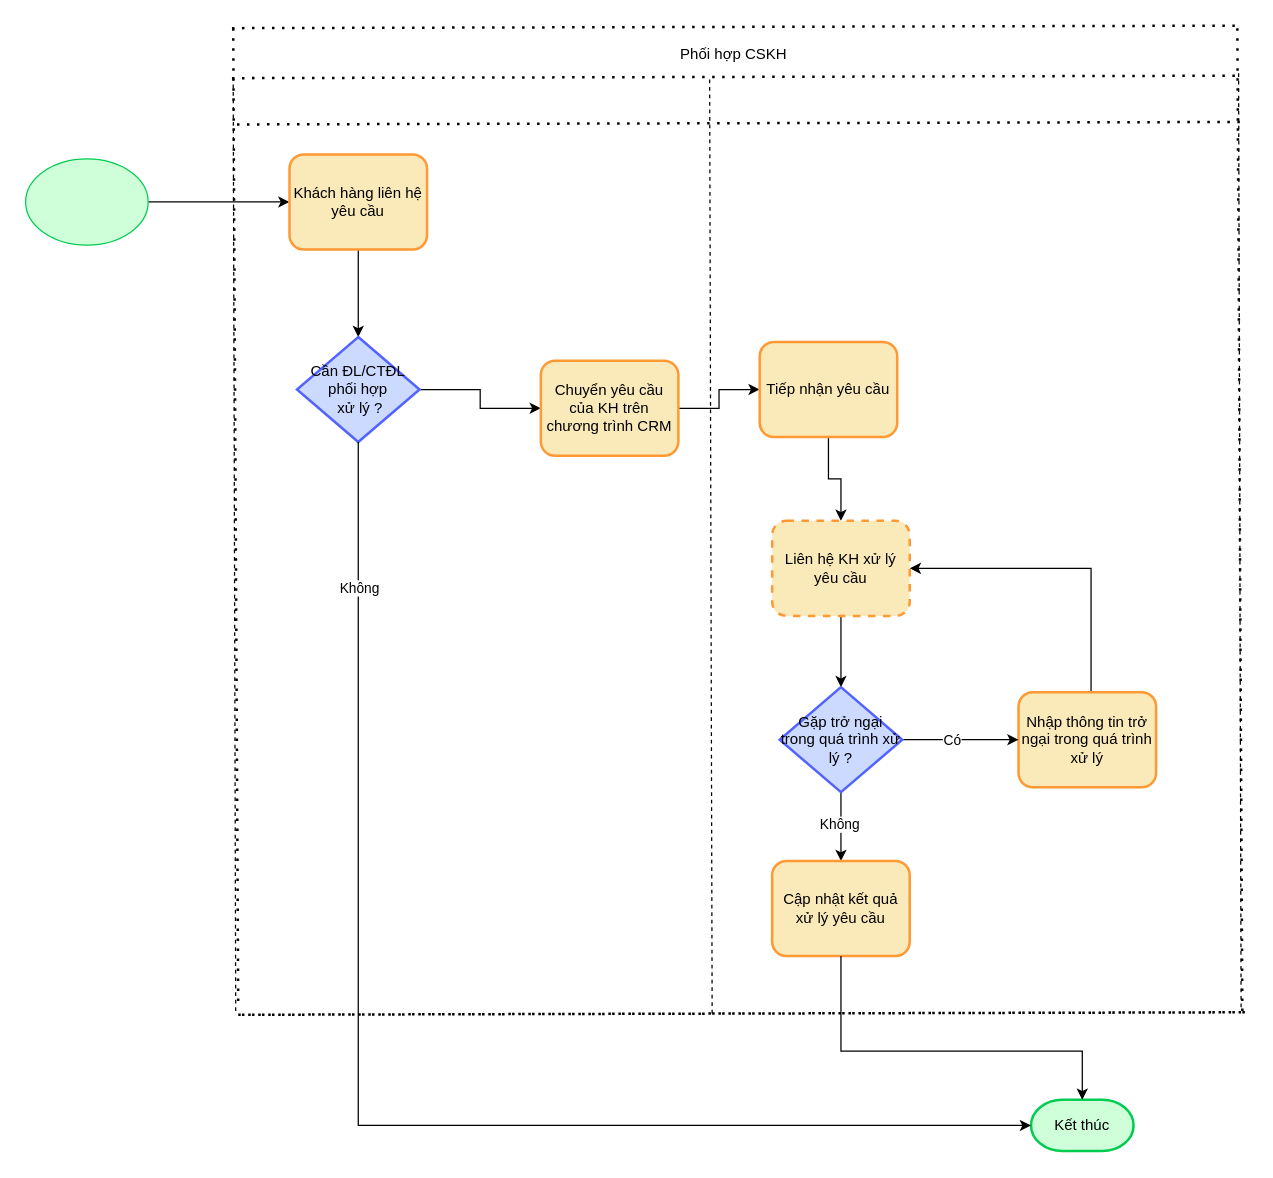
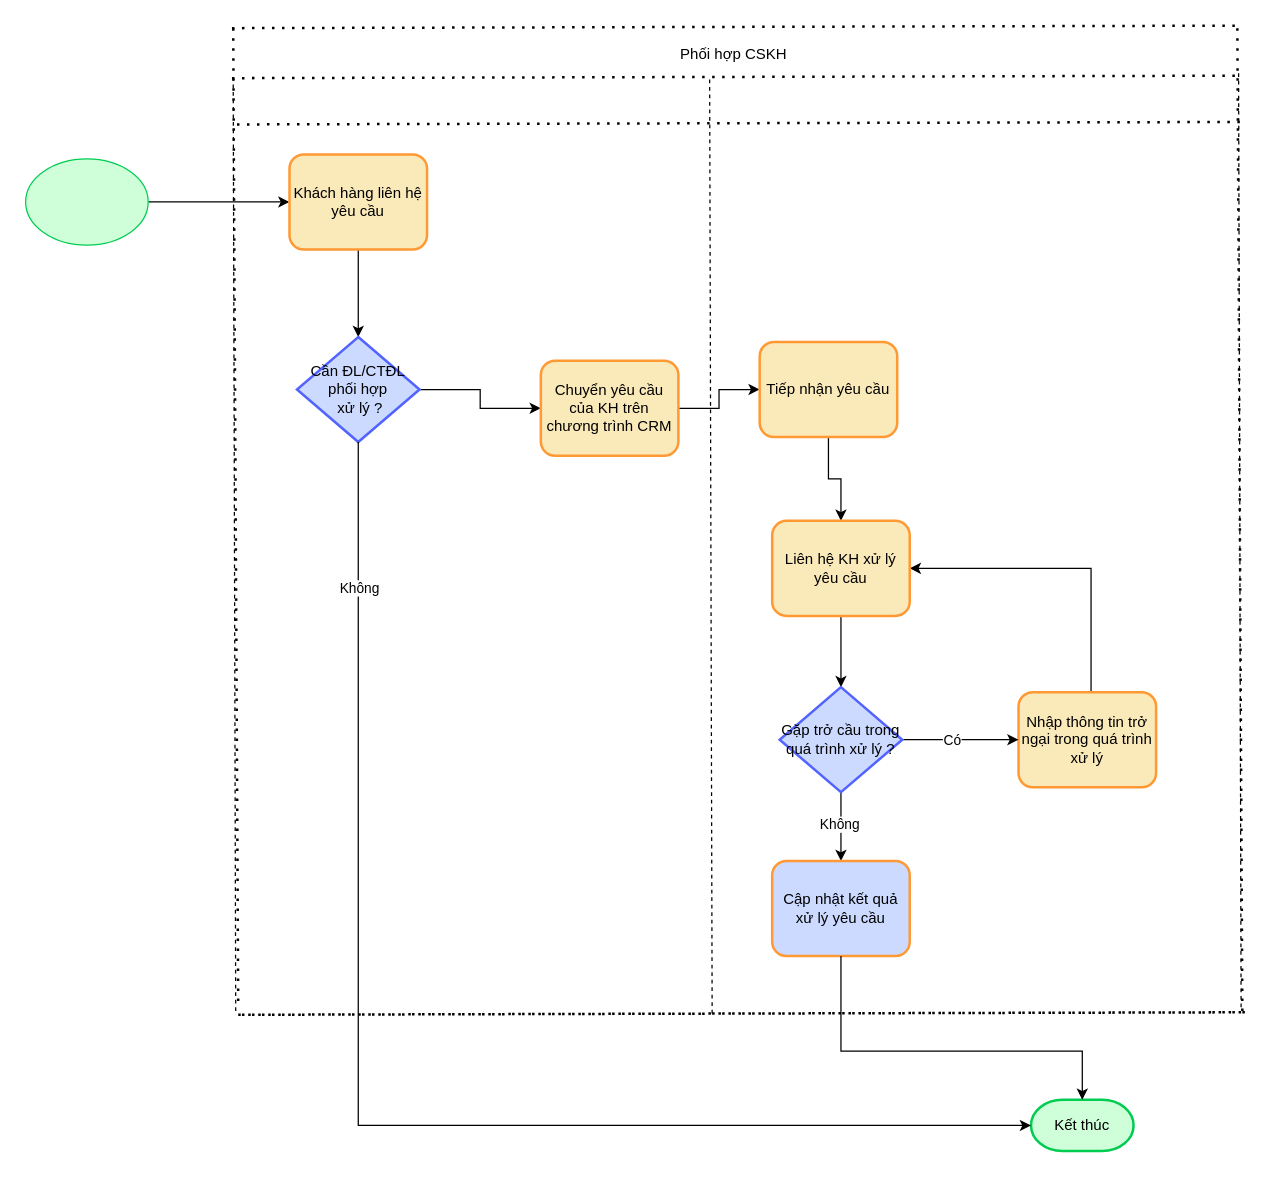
  <mxCell id="0" />
  <mxCell id="1" parent="0" />
  <mxCell id="2" value="" style="endArrow=none;dashed=1;html=1;dashPattern=1 3;strokeWidth=2;rounded=0;" edge="1" parent="1"><mxGeometry width="50" height="50" relative="1" as="geometry"><mxPoint x="185" y="22" as="sourcePoint" /><mxPoint x="988" y="20" as="targetPoint" /></mxGeometry></mxCell>
  <mxCell id="3" value="" style="endArrow=none;dashed=1;html=1;dashPattern=1 3;strokeWidth=2;rounded=0;" edge="1" parent="1"><mxGeometry width="50" height="50" relative="1" as="geometry"><mxPoint x="186" y="22" as="sourcePoint" /><mxPoint x="190" y="804" as="targetPoint" /></mxGeometry></mxCell>
  <mxCell id="4" value="" style="endArrow=none;dashed=1;html=1;rounded=0;" edge="1" parent="1"><mxGeometry width="50" height="50" relative="1" as="geometry"><mxPoint x="186" y="61" as="sourcePoint" /><mxPoint x="188" y="809" as="targetPoint" /></mxGeometry></mxCell>
  <mxCell id="5" value="Phối hợp CSKH" style="text;html=1;align=center;verticalAlign=middle;whiteSpace=wrap;rounded=0;" vertex="1" parent="1"><mxGeometry x="537" y="28" width="99" height="30" as="geometry" /></mxCell>
  <mxCell id="6" value="" style="endArrow=none;dashed=1;html=1;dashPattern=1 3;strokeWidth=2;rounded=0;" edge="1" parent="1"><mxGeometry width="50" height="50" relative="1" as="geometry"><mxPoint x="185" y="62" as="sourcePoint" /><mxPoint x="988" y="60" as="targetPoint" /></mxGeometry></mxCell>
  <mxCell id="7" value="" style="endArrow=none;dashed=1;html=1;dashPattern=1 3;strokeWidth=2;rounded=0;" edge="1" parent="1"><mxGeometry width="50" height="50" relative="1" as="geometry"><mxPoint x="189" y="99" as="sourcePoint" /><mxPoint x="992" y="97" as="targetPoint" /></mxGeometry></mxCell>
  <mxCell id="8" style="edgeStyle=orthogonalEdgeStyle;rounded=0;orthogonalLoop=1;jettySize=auto;html=1;" edge="1" parent="1" source="9" target="11"><mxGeometry relative="1" as="geometry" /></mxCell>
  <mxCell id="9" value="" style="ellipse;whiteSpace=wrap;html=1;strokeColor=#00CC52;fillColor=#CFFFD8;" vertex="1" parent="1"><mxGeometry x="20" y="126.5" width="98" height="69" as="geometry" /></mxCell>
  <mxCell id="10" style="edgeStyle=orthogonalEdgeStyle;rounded=0;orthogonalLoop=1;jettySize=auto;html=1;entryX=0.5;entryY=0;entryDx=0;entryDy=0;" edge="1" parent="1" source="11" target="13"><mxGeometry relative="1" as="geometry" /></mxCell>
  <mxCell id="11" value="Khách hàng liên hệ yêu cầu" style="rounded=1;whiteSpace=wrap;html=1;strokeColor=#FF9933;fillColor=#FAE9B9;strokeWidth=2;" vertex="1" parent="1"><mxGeometry x="231" y="123" width="110" height="76" as="geometry" /></mxCell>
  <mxCell id="12" style="edgeStyle=orthogonalEdgeStyle;rounded=0;orthogonalLoop=1;jettySize=auto;html=1;" edge="1" parent="1" source="13" target="15"><mxGeometry relative="1" as="geometry" /></mxCell>
  <mxCell id="13" value="Cần ĐL/CTĐL phối hợp&lt;div&gt;&amp;nbsp;xử lý ?&lt;/div&gt;" style="rhombus;whiteSpace=wrap;html=1;strokeWidth=2;strokeColor=#5263FF;fillColor=#CCDAFF;" vertex="1" parent="1"><mxGeometry x="237" y="269" width="98" height="84" as="geometry" /></mxCell>
  <mxCell id="14" value="" style="edgeStyle=orthogonalEdgeStyle;rounded=0;orthogonalLoop=1;jettySize=auto;html=1;" edge="1" parent="1" source="15" target="17"><mxGeometry relative="1" as="geometry" /></mxCell>
  <mxCell id="15" value="Chuyển yêu cầu của KH trên chương trình CRM" style="rounded=1;whiteSpace=wrap;html=1;strokeColor=#FF9933;fillColor=#FAE9B9;strokeWidth=2;" vertex="1" parent="1"><mxGeometry x="432" y="288" width="110" height="76" as="geometry" /></mxCell>
  <mxCell id="16" style="edgeStyle=orthogonalEdgeStyle;rounded=0;orthogonalLoop=1;jettySize=auto;html=1;" edge="1" parent="1" source="17" target="20"><mxGeometry relative="1" as="geometry" /></mxCell>
  <mxCell id="17" value="Tiếp nhận yêu cầu" style="rounded=1;whiteSpace=wrap;html=1;strokeColor=#FF9933;fillColor=#FAE9B9;strokeWidth=2;" vertex="1" parent="1"><mxGeometry x="607" y="273" width="110" height="76" as="geometry" /></mxCell>
  <mxCell id="18" style="edgeStyle=orthogonalEdgeStyle;rounded=0;orthogonalLoop=1;jettySize=auto;html=1;" edge="1" parent="1" source="20" target="26"><mxGeometry relative="1" as="geometry" /></mxCell>
  <mxCell id="19" style="edgeStyle=orthogonalEdgeStyle;rounded=0;orthogonalLoop=1;jettySize=auto;html=1;" edge="1" parent="1" source="21" target="20"><mxGeometry relative="1" as="geometry"><Array as="points"><mxPoint x="872" y="454" /></Array></mxGeometry></mxCell>
- <mxCell id="20" value="Liên hệ KH xử lý yêu cầu" style="rounded=1;whiteSpace=wrap;html=1;strokeColor=#FF9933;fillColor=#FAE9B9;strokeWidth=2;dashed=1;" vertex="1" parent="1"><mxGeometry x="617" y="416" width="110" height="76" as="geometry" /></mxCell>
+ <mxCell id="20" value="Liên hệ KH xử lý yêu cầu" style="rounded=1;whiteSpace=wrap;html=1;strokeColor=#FF9933;fillColor=#FAE9B9;strokeWidth=2;" vertex="1" parent="1"><mxGeometry x="617" y="416" width="110" height="76" as="geometry" /></mxCell>
  <mxCell id="21" value="Nhập thông tin trở ngại trong quá trình xử lý" style="rounded=1;whiteSpace=wrap;html=1;strokeColor=#FF9933;fillColor=#FAE9B9;strokeWidth=2;" vertex="1" parent="1"><mxGeometry x="814" y="553" width="110" height="76" as="geometry" /></mxCell>
  <mxCell id="22" style="edgeStyle=orthogonalEdgeStyle;rounded=0;orthogonalLoop=1;jettySize=auto;html=1;" edge="1" parent="1" source="26" target="27"><mxGeometry relative="1" as="geometry" /></mxCell>
  <mxCell id="23" value="Không" style="edgeLabel;html=1;align=center;verticalAlign=middle;resizable=0;points=[];" vertex="1" connectable="0" parent="22"><mxGeometry x="-0.082" y="-2" relative="1" as="geometry"><mxPoint as="offset" /></mxGeometry></mxCell>
  <mxCell id="24" style="edgeStyle=orthogonalEdgeStyle;rounded=0;orthogonalLoop=1;jettySize=auto;html=1;entryX=0;entryY=0.5;entryDx=0;entryDy=0;" edge="1" parent="1" source="26" target="21"><mxGeometry relative="1" as="geometry" /></mxCell>
  <mxCell id="25" value="Có" style="edgeLabel;html=1;align=center;verticalAlign=middle;resizable=0;points=[];" vertex="1" connectable="0" parent="24"><mxGeometry x="-0.166" relative="1" as="geometry"><mxPoint as="offset" /></mxGeometry></mxCell>
- <mxCell id="26" value="Gặp trở ngại trong quá trình xử lý ?" style="rhombus;whiteSpace=wrap;html=1;strokeWidth=2;strokeColor=#5263FF;fillColor=#CCDAFF;" vertex="1" parent="1"><mxGeometry x="623" y="549" width="98" height="84" as="geometry" /></mxCell>
- <mxCell id="27" value="Cập nhật kết quả xử lý yêu cầu" style="rounded=1;whiteSpace=wrap;html=1;strokeColor=#FF9933;fillColor=#FAE9B9;strokeWidth=2;" vertex="1" parent="1"><mxGeometry x="617" y="688" width="110" height="76" as="geometry" /></mxCell>
+ <mxCell id="26" value="Gặp trở cầu trong quá trình xử lý ?" style="rhombus;whiteSpace=wrap;html=1;strokeWidth=2;strokeColor=#5263FF;fillColor=#CCDAFF;" vertex="1" parent="1"><mxGeometry x="623" y="549" width="98" height="84" as="geometry" /></mxCell>
+ <mxCell id="27" value="Cập nhật kết quả xử lý yêu cầu" style="rounded=1;whiteSpace=wrap;html=1;strokeColor=#FF9933;fillColor=#ccdaff;strokeWidth=2;" vertex="1" parent="1"><mxGeometry x="617" y="688" width="110" height="76" as="geometry" /></mxCell>
  <mxCell id="28" value="Kết thúc" style="strokeWidth=2;html=1;shape=mxgraph.flowchart.terminator;whiteSpace=wrap;strokeColor=#00CC52;fillColor=#CFFFD8;" vertex="1" parent="1"><mxGeometry x="824" y="879" width="82" height="41" as="geometry" /></mxCell>
  <mxCell id="29" style="edgeStyle=orthogonalEdgeStyle;rounded=0;orthogonalLoop=1;jettySize=auto;html=1;entryX=0.5;entryY=0;entryDx=0;entryDy=0;entryPerimeter=0;" edge="1" parent="1" source="27" target="28"><mxGeometry relative="1" as="geometry"><Array as="points"><mxPoint x="672" y="840" /><mxPoint x="865" y="840" /></Array></mxGeometry></mxCell>
  <mxCell id="30" style="edgeStyle=orthogonalEdgeStyle;rounded=0;orthogonalLoop=1;jettySize=auto;html=1;entryX=0;entryY=0.5;entryDx=0;entryDy=0;entryPerimeter=0;" edge="1" parent="1" source="13" target="28"><mxGeometry relative="1" as="geometry"><Array as="points"><mxPoint x="286" y="900" /></Array></mxGeometry></mxCell>
  <mxCell id="31" value="Không" style="edgeLabel;html=1;align=center;verticalAlign=middle;resizable=0;points=[];" vertex="1" connectable="0" parent="30"><mxGeometry x="-0.788" relative="1" as="geometry"><mxPoint y="1" as="offset" /></mxGeometry></mxCell>
  <mxCell id="32" value="" style="endArrow=none;dashed=1;html=1;dashPattern=1 3;strokeWidth=2;rounded=0;" edge="1" parent="1"><mxGeometry width="50" height="50" relative="1" as="geometry"><mxPoint x="190" y="811" as="sourcePoint" /><mxPoint x="993" y="809" as="targetPoint" /></mxGeometry></mxCell>
  <mxCell id="33" value="" style="endArrow=none;dashed=1;html=1;rounded=0;" edge="1" parent="1"><mxGeometry width="50" height="50" relative="1" as="geometry"><mxPoint x="567" y="63" as="sourcePoint" /><mxPoint x="569" y="811" as="targetPoint" /></mxGeometry></mxCell>
  <mxCell id="34" value="" style="endArrow=none;dashed=1;html=1;rounded=0;" edge="1" parent="1"><mxGeometry width="50" height="50" relative="1" as="geometry"><mxPoint x="990" y="58" as="sourcePoint" /><mxPoint x="992" y="806" as="targetPoint" /></mxGeometry></mxCell>
  <mxCell id="35" value="" style="endArrow=none;dashed=1;html=1;dashPattern=1 3;strokeWidth=2;rounded=0;" edge="1" parent="1"><mxGeometry width="50" height="50" relative="1" as="geometry"><mxPoint x="989" y="22" as="sourcePoint" /><mxPoint x="993" y="810" as="targetPoint" /></mxGeometry></mxCell>
  <mxCell id="36" value="" style="endArrow=none;dashed=1;html=1;dashPattern=1 3;strokeWidth=2;rounded=0;" edge="1" parent="1"><mxGeometry width="50" height="50" relative="1" as="geometry"><mxPoint x="193" y="811" as="sourcePoint" /><mxPoint x="996" y="809" as="targetPoint" /></mxGeometry></mxCell>
